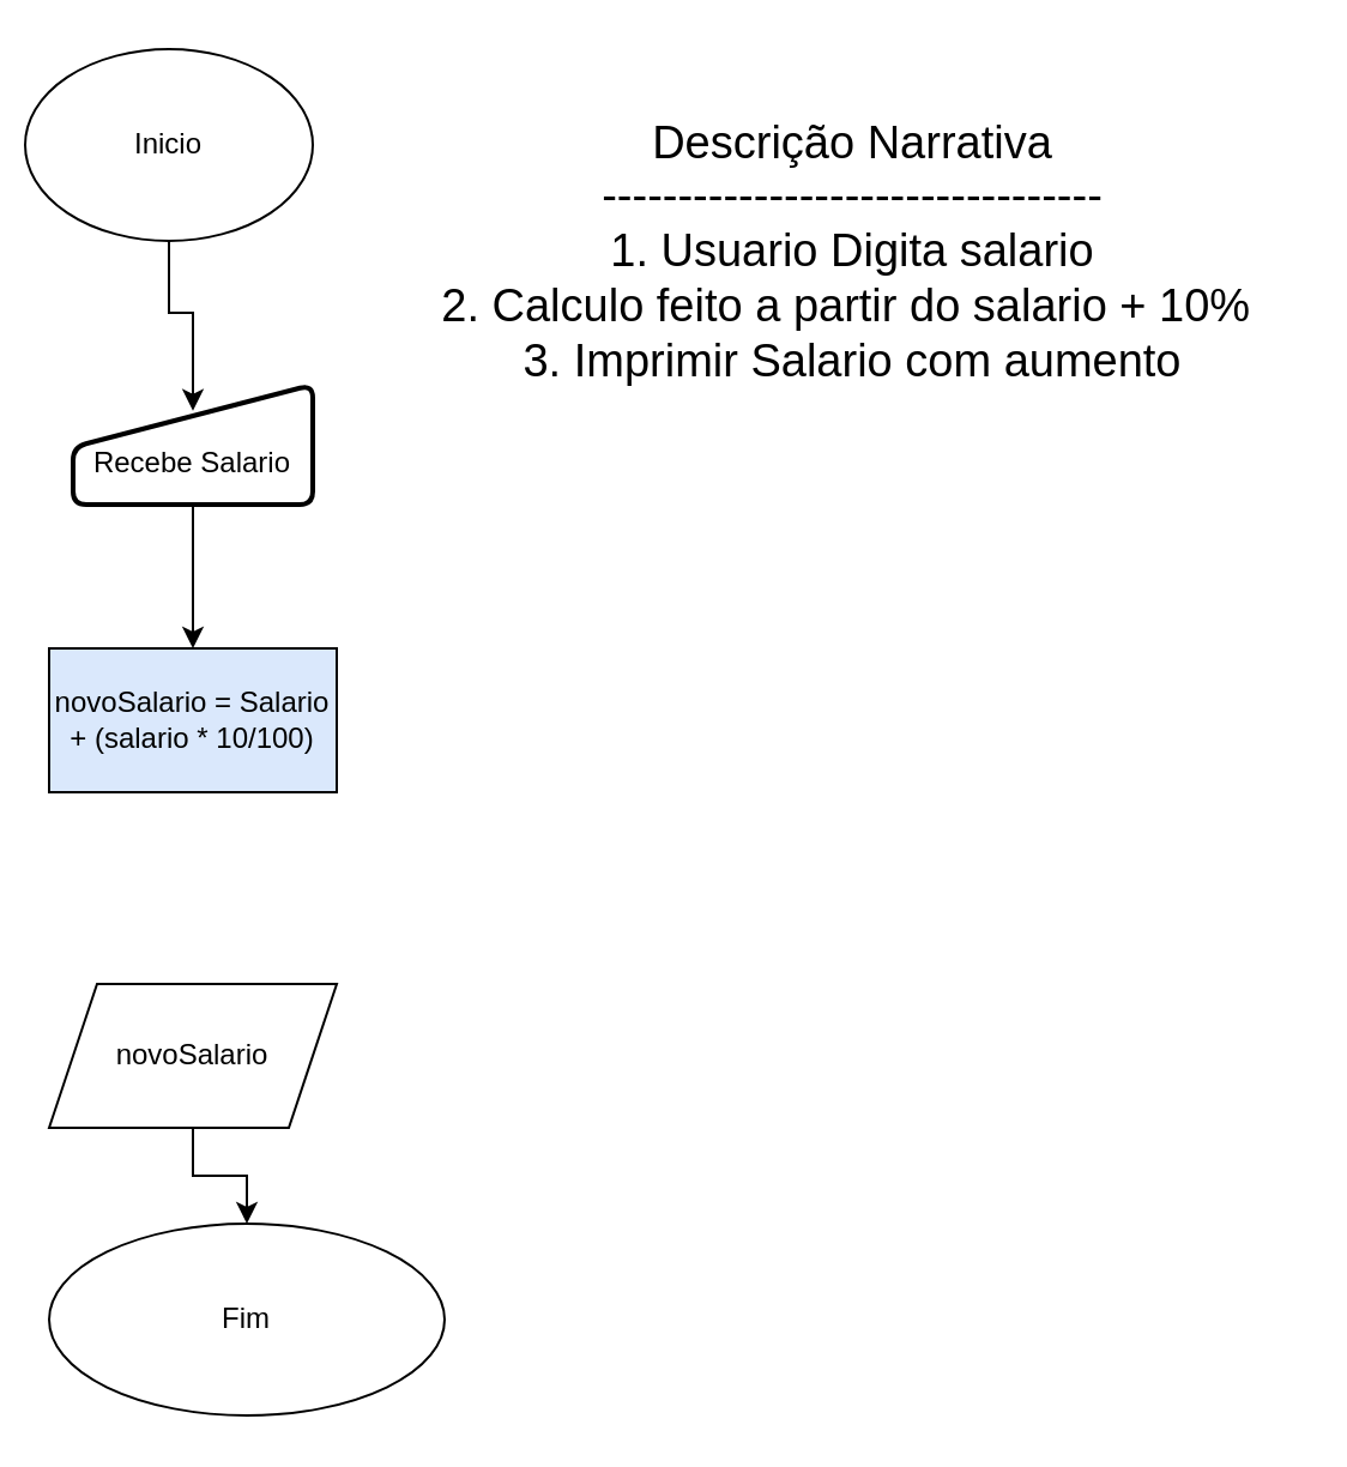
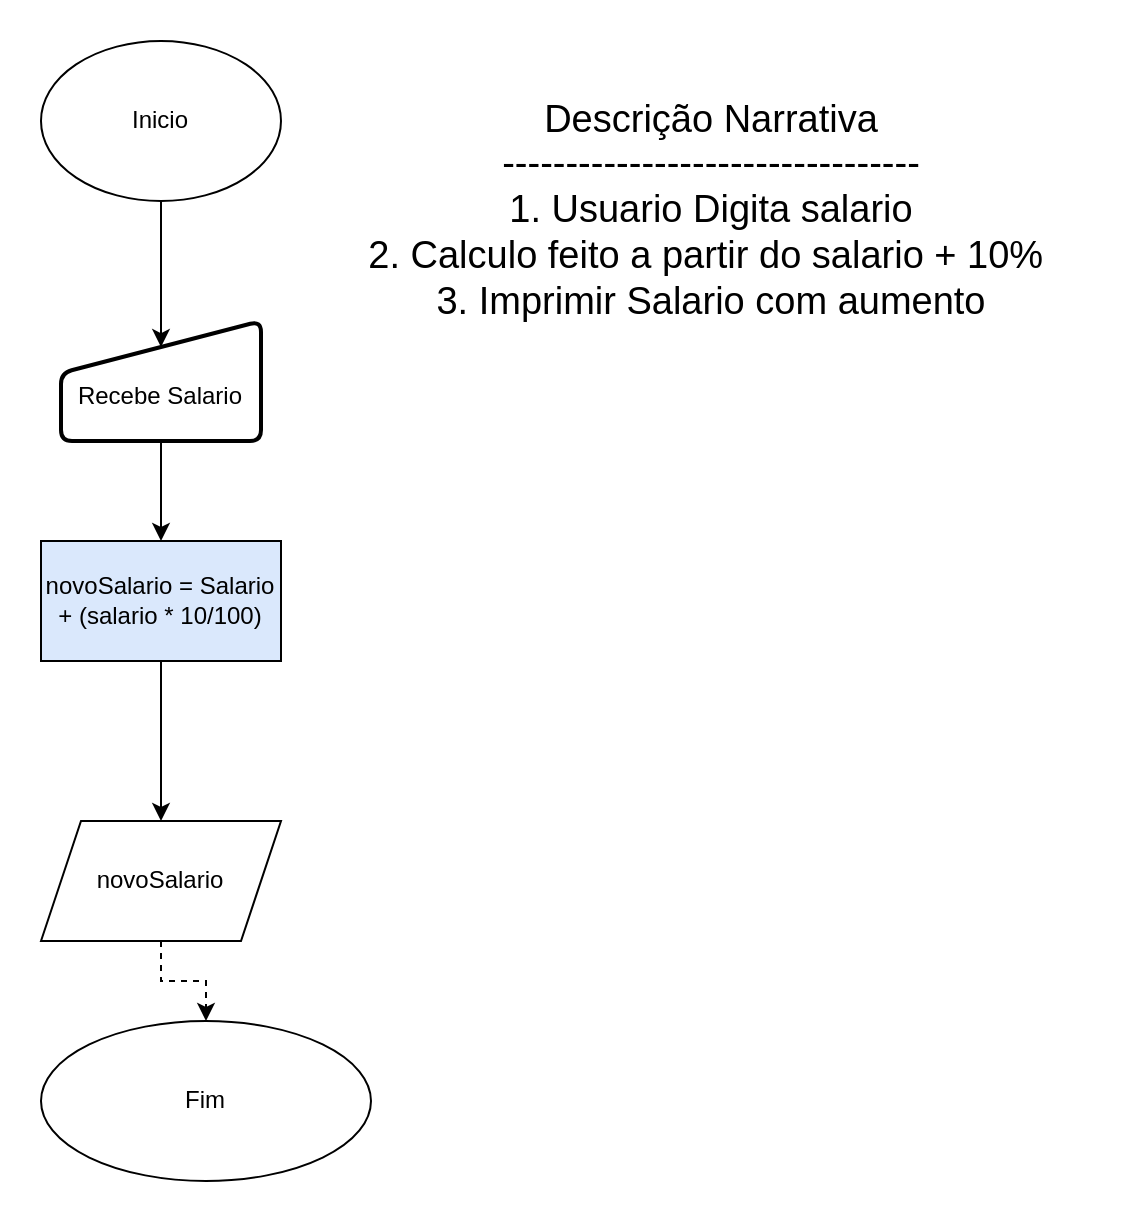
  <mxCell id="0" />
  <mxCell id="1" parent="0" />
- <mxCell id="2" value="Inicio" style="ellipse;whiteSpace=wrap;html=1;" vertex="1" parent="1"><mxGeometry x="10" y="20" width="120" height="80" as="geometry" /></mxCell>
+ <mxCell id="2" value="Inicio" style="ellipse;whiteSpace=wrap;html=1;" vertex="1" parent="1"><mxGeometry x="20" y="20" width="120" height="80" as="geometry" /></mxCell>
  <mxCell id="3" style="edgeStyle=orthogonalEdgeStyle;rounded=0;orthogonalLoop=1;jettySize=auto;html=1;entryX=0.5;entryY=0;entryDx=0;entryDy=0;" edge="1" parent="1" source="4" target="7"><mxGeometry relative="1" as="geometry" /></mxCell>
- <mxCell id="4" value="&lt;div&gt;&lt;br&gt;&lt;/div&gt;Recebe Salario" style="html=1;strokeWidth=2;shape=manualInput;whiteSpace=wrap;rounded=1;size=26;arcSize=11;" vertex="1" parent="1"><mxGeometry x="30" y="160" width="100" height="50" as="geometry" /></mxCell>
+ <mxCell id="4" value="&lt;div&gt;&lt;br&gt;&lt;/div&gt;Recebe Salario" style="html=1;strokeWidth=2;shape=manualInput;whiteSpace=wrap;rounded=1;size=26;arcSize=11;" vertex="1" parent="1"><mxGeometry x="30" y="160" width="100" height="60" as="geometry" /></mxCell>
  <mxCell id="5" style="edgeStyle=orthogonalEdgeStyle;rounded=0;orthogonalLoop=1;jettySize=auto;html=1;entryX=0.5;entryY=0.217;entryDx=0;entryDy=0;entryPerimeter=0;" edge="1" parent="1" source="2" target="4"><mxGeometry relative="1" as="geometry" /></mxCell>
+ <mxCell id="6" value="" style="edgeStyle=orthogonalEdgeStyle;rounded=0;orthogonalLoop=1;jettySize=auto;html=1;" edge="1" parent="1" source="7" target="9"><mxGeometry relative="1" as="geometry" /></mxCell>
  <mxCell id="7" value="novoSalario = Salario + (salario * 10/100)" style="rounded=0;whiteSpace=wrap;html=1;fillColor=#dae8fc;" vertex="1" parent="1"><mxGeometry x="20" y="270" width="120" height="60" as="geometry" /></mxCell>
- <mxCell id="8" style="edgeStyle=orthogonalEdgeStyle;rounded=0;orthogonalLoop=1;jettySize=auto;html=1;entryX=0.5;entryY=0;entryDx=0;entryDy=0;" edge="1" parent="1" source="9" target="10"><mxGeometry relative="1" as="geometry" /></mxCell>
+ <mxCell id="8" style="edgeStyle=orthogonalEdgeStyle;rounded=0;orthogonalLoop=1;jettySize=auto;html=1;entryX=0.5;entryY=0;entryDx=0;entryDy=0;dashed=1;" edge="1" parent="1" source="9" target="10"><mxGeometry relative="1" as="geometry" /></mxCell>
  <mxCell id="9" value="novoSalario" style="shape=parallelogram;perimeter=parallelogramPerimeter;whiteSpace=wrap;html=1;fixedSize=1;rounded=0;" vertex="1" parent="1"><mxGeometry x="20" y="410" width="120" height="60" as="geometry" /></mxCell>
  <mxCell id="10" value="Fim" style="ellipse;whiteSpace=wrap;html=1;" vertex="1" parent="1"><mxGeometry x="20" y="510" width="165" height="80" as="geometry" /></mxCell>
  <mxCell id="11" value="Descrição Narrativa&lt;div&gt;---------------------------------&lt;/div&gt;&lt;div&gt;1. Usuario Digita salario&lt;/div&gt;&lt;div&gt;2. Calculo feito a partir do salario + 10%&amp;nbsp;&lt;/div&gt;&lt;div&gt;3. Imprimir Salario com aumento&lt;/div&gt;" style="text;html=1;align=center;verticalAlign=middle;resizable=0;points=[];autosize=1;strokeColor=none;fillColor=none;fontSize=19;" vertex="1" parent="1"><mxGeometry x="170" y="40" width="370" height="130" as="geometry" /></mxCell>
